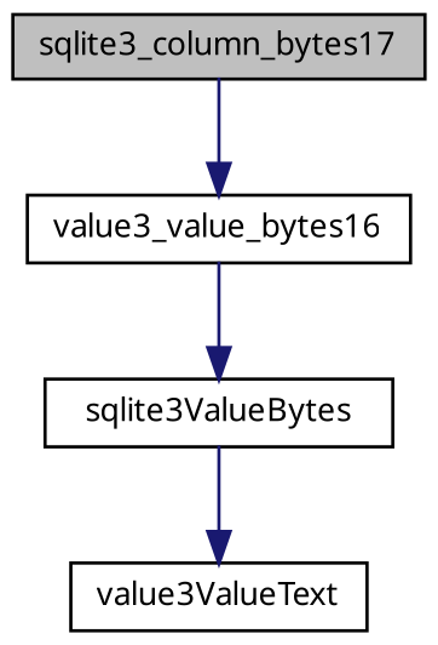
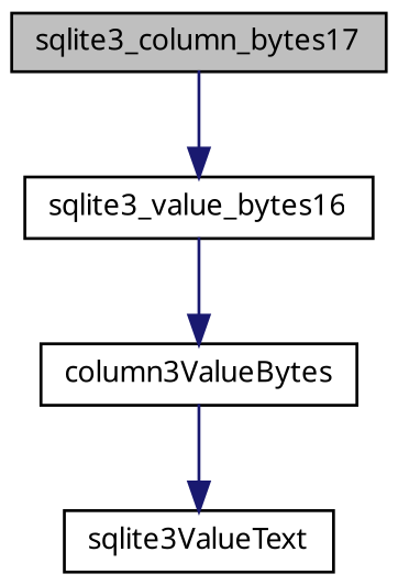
  digraph {
    fontname="Noto Sans"
    rankdir=TB
    node [color=black fillcolor=white fontname="Noto Sans" fontsize=10 shape=record style=filled]
    edge [color=midnightblue fontname="Noto Sans" fontsize=10 labelfontname=Helvetica labelfontsize=10 style=solid]
    n1 [fillcolor=grey75 fontcolor=black height=0.2 label=sqlite3_column_bytes17 width=0.4]
-   n2 [height=0.2 label=value3_value_bytes16 width=0.4]
-   n3 [height=0.2 label=sqlite3ValueBytes width=0.4]
-   n4 [height=0.2 label=value3ValueText width=0.4]
+   n2 [height=0.2 label=sqlite3_value_bytes16 width=0.4]
+   n3 [height=0.2 label=column3ValueBytes width=0.4]
+   n4 [height=0.2 label=sqlite3ValueText width=0.4]
    n1 -> n2
    n2 -> n3
    n3 -> n4
  }
